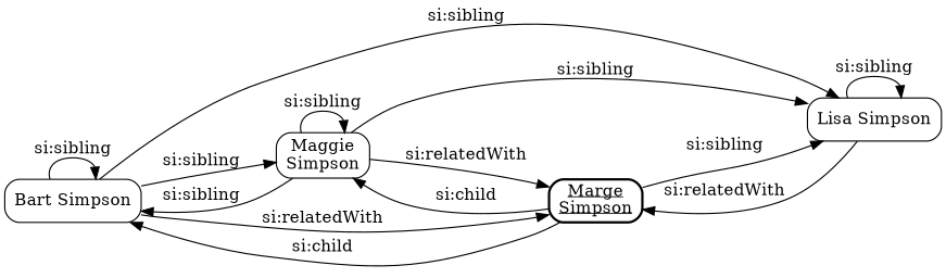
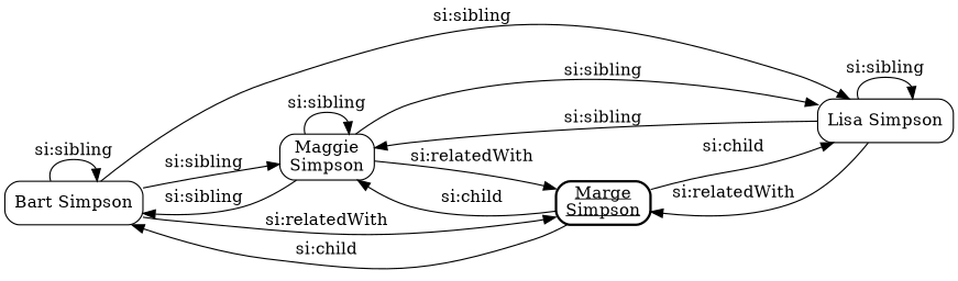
  digraph {
    rankdir=LR
    node [shape=box style=rounded]
    edge [arrowtail=normal color=black]
    n1 [label="Bart Simpson"]
    n2 [label="Maggie\nSimpson\n"]
    n3 [label="Lisa Simpson"]
    n4 [label=<<U>Marge<BR ALIGN="CENTER"/>Simpson<BR ALIGN="CENTER"/></U>> style="rounded,bold"]
    n1 -> n1 [label="si:sibling"]
    n1 -> n2 [label="si:sibling"]
    n1 -> n3 [label="si:sibling"]
    n1 -> n4 [label="si:relatedWith"]
    n2 -> n1 [label="si:sibling"]
    n2 -> n2 [label="si:sibling"]
    n2 -> n3 [label="si:sibling"]
    n2 -> n4 [label="si:relatedWith"]
+   n3 -> n2 [label="si:sibling"]
    n3 -> n3 [label="si:sibling"]
    n3 -> n4 [label="si:relatedWith"]
    n4 -> n1 [label="si:child"]
    n4 -> n2 [label="si:child"]
-   n4 -> n3 [label="si:sibling"]
+   n4 -> n3 [label="si:child"]
  }
